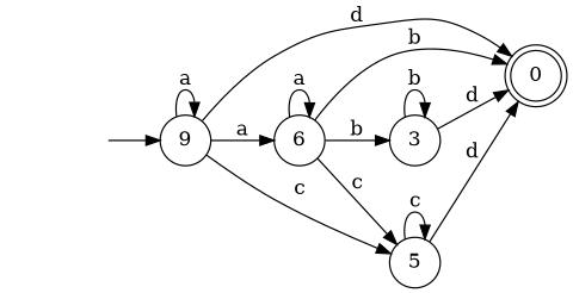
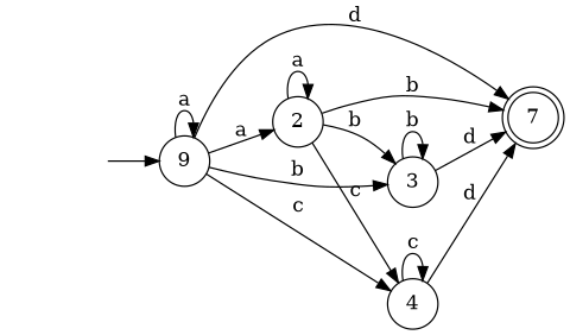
  digraph {
    rankdir=LR
    node [shape=circle]
-   0 [shape=doublecircle]
+   0 [shape=doublecircle label=7]
    fake0 [style=invisible]
    n3 [label=9]
-   2 [label=6]
+   2
    3
-   4 [label=5]
+   4
    fake0 -> n3
    n3 -> 0 [label=d]
    n3 -> n3 [label=a]
    n3 -> 2 [label=a]
+   n3 -> 3 [label=b]
    n3 -> 4 [label=c]
    2 -> 0 [label=b]
    2 -> 2 [label=a]
    2 -> 3 [label=b]
    2 -> 4 [label=c]
    3 -> 0 [label=d]
    3 -> 3 [label=b]
    4 -> 0 [label=d]
    4 -> 4 [label=c]
  }
